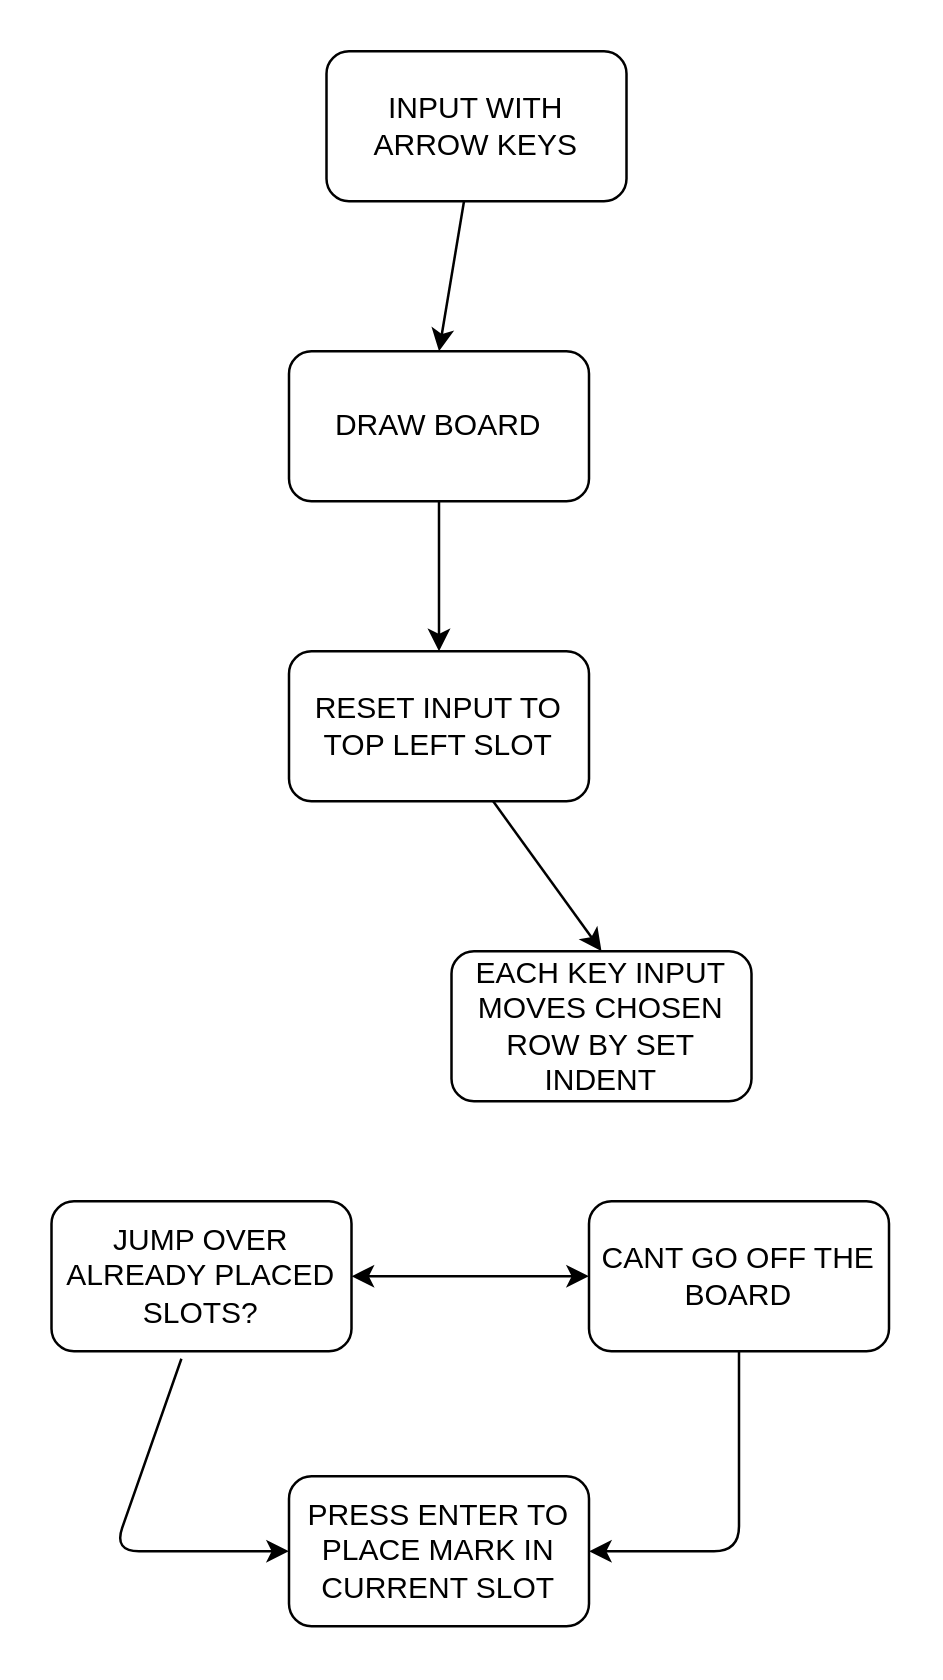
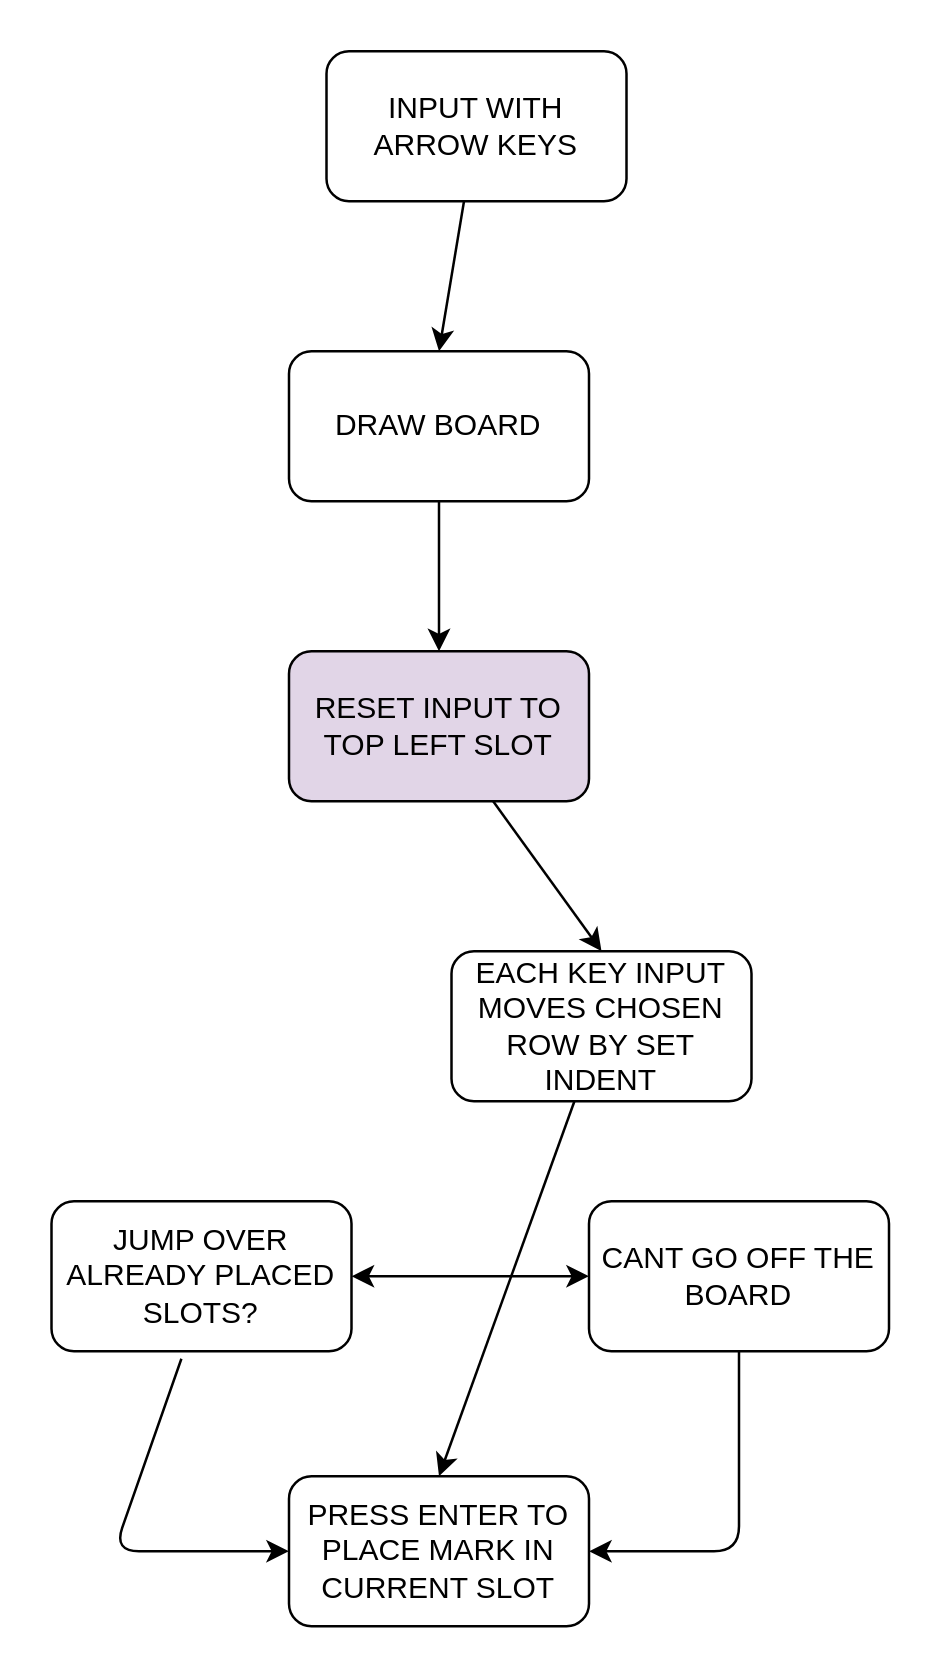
  <mxCell id="0" />
  <mxCell id="1" parent="0" />
  <mxCell id="2" style="edgeStyle=none;html=1;exitX=0.5;exitY=1;exitDx=0;exitDy=0;entryX=0.5;entryY=0;entryDx=0;entryDy=0;" parent="1" source="3" target="5" edge="1"><mxGeometry relative="1" as="geometry" /></mxCell>
  <mxCell id="3" value="DRAW BOARD" style="rounded=1;whiteSpace=wrap;html=1;" parent="1" vertex="1"><mxGeometry x="115" y="140" width="120" height="60" as="geometry" /></mxCell>
  <mxCell id="4" style="edgeStyle=none;html=1;entryX=0.5;entryY=0;entryDx=0;entryDy=0;" parent="1" source="5" target="9" edge="1"><mxGeometry relative="1" as="geometry"><mxPoint x="175" y="380" as="targetPoint" /></mxGeometry></mxCell>
- <mxCell id="5" value="RESET INPUT TO TOP LEFT SLOT" style="rounded=1;whiteSpace=wrap;html=1;" parent="1" vertex="1"><mxGeometry x="115" y="260" width="120" height="60" as="geometry" /></mxCell>
+ <mxCell id="5" value="RESET INPUT TO TOP LEFT SLOT" style="rounded=1;whiteSpace=wrap;html=1;fillColor=#e1d5e7;" parent="1" vertex="1"><mxGeometry x="115" y="260" width="120" height="60" as="geometry" /></mxCell>
  <mxCell id="6" style="edgeStyle=none;html=1;entryX=0;entryY=0.5;entryDx=0;entryDy=0;" parent="1" target="11" edge="1"><mxGeometry relative="1" as="geometry"><mxPoint x="175" y="510" as="sourcePoint" /></mxGeometry></mxCell>
  <mxCell id="7" style="edgeStyle=none;html=1;" parent="1" target="13" edge="1"><mxGeometry relative="1" as="geometry"><mxPoint x="175" y="510" as="sourcePoint" /></mxGeometry></mxCell>
+ <mxCell id="8" style="edgeStyle=none;html=1;entryX=0.5;entryY=0;entryDx=0;entryDy=0;" parent="1" source="9" target="14" edge="1"><mxGeometry relative="1" as="geometry" /></mxCell>
  <mxCell id="9" value="EACH KEY INPUT MOVES CHOSEN ROW BY SET INDENT" style="rounded=1;whiteSpace=wrap;html=1;" parent="1" vertex="1"><mxGeometry x="180" y="380" width="120" height="60" as="geometry" /></mxCell>
  <mxCell id="10" style="edgeStyle=none;html=1;entryX=1;entryY=0.5;entryDx=0;entryDy=0;" parent="1" source="11" target="14" edge="1"><mxGeometry relative="1" as="geometry"><mxPoint x="295" y="620" as="targetPoint" /><Array as="points"><mxPoint x="295" y="620" /></Array></mxGeometry></mxCell>
  <mxCell id="11" value="CANT GO OFF THE BOARD" style="rounded=1;whiteSpace=wrap;html=1;" parent="1" vertex="1"><mxGeometry x="235" y="480" width="120" height="60" as="geometry" /></mxCell>
  <mxCell id="12" style="edgeStyle=none;html=1;exitX=0.433;exitY=1.05;exitDx=0;exitDy=0;exitPerimeter=0;entryX=0;entryY=0.5;entryDx=0;entryDy=0;" parent="1" source="13" target="14" edge="1"><mxGeometry relative="1" as="geometry"><mxPoint x="105" y="630" as="targetPoint" /><Array as="points"><mxPoint x="45" y="620" /></Array></mxGeometry></mxCell>
  <mxCell id="13" value="JUMP OVER ALREADY PLACED SLOTS?" style="rounded=1;whiteSpace=wrap;html=1;" parent="1" vertex="1"><mxGeometry x="20" y="480" width="120" height="60" as="geometry" /></mxCell>
  <mxCell id="14" value="PRESS ENTER TO PLACE MARK IN CURRENT SLOT" style="rounded=1;whiteSpace=wrap;html=1;" parent="1" vertex="1"><mxGeometry x="115" y="590" width="120" height="60" as="geometry" /></mxCell>
  <mxCell id="15" style="edgeStyle=none;html=1;entryX=0.5;entryY=0;entryDx=0;entryDy=0;" parent="1" source="16" target="3" edge="1"><mxGeometry relative="1" as="geometry" /></mxCell>
  <mxCell id="16" value="INPUT WITH ARROW KEYS" style="rounded=1;whiteSpace=wrap;html=1;" parent="1" vertex="1"><mxGeometry x="130" y="20" width="120" height="60" as="geometry" /></mxCell>
